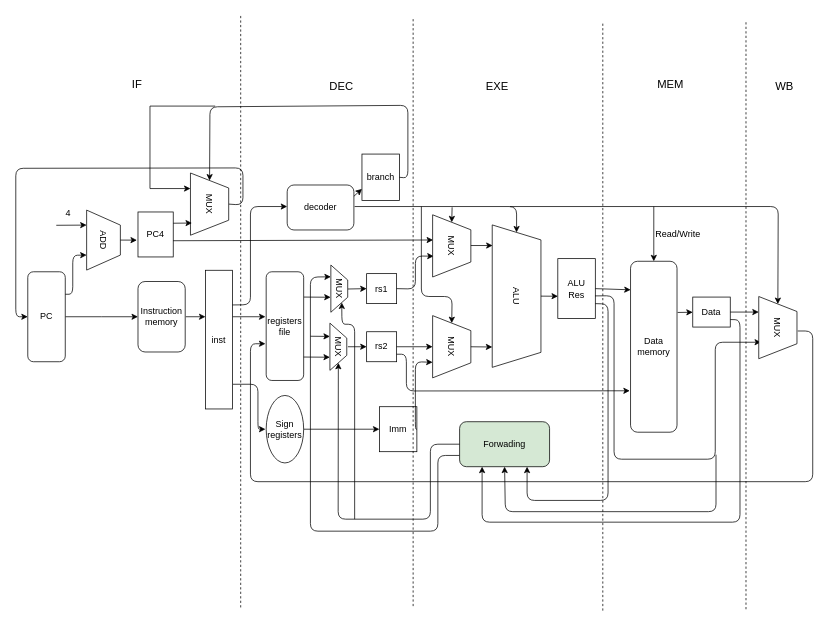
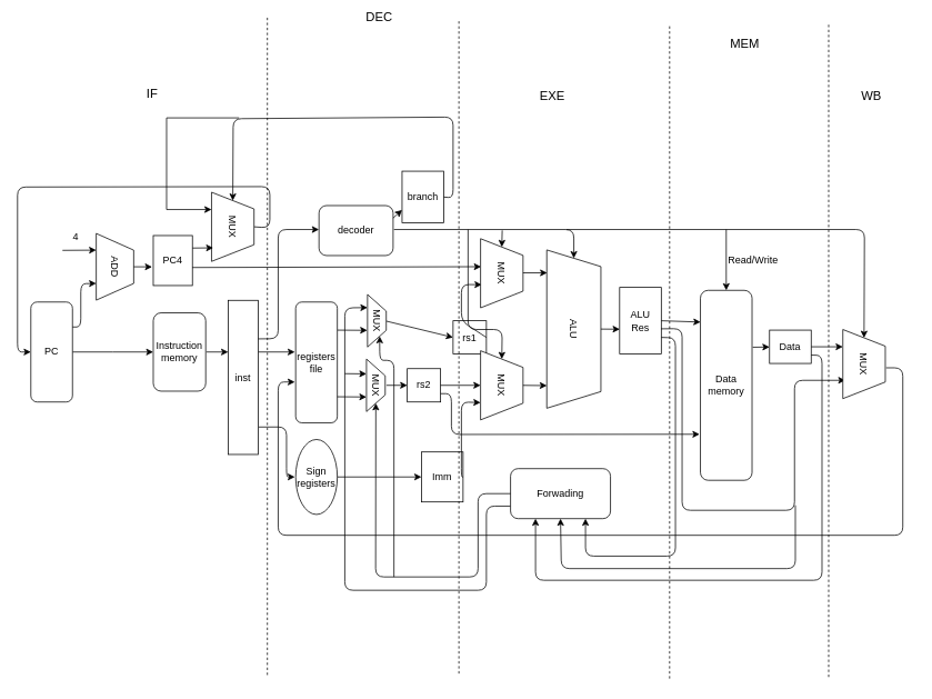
  <mxCell id="0" />
  <mxCell id="1" parent="0" />
  <mxCell id="2" style="edgeStyle=orthogonalEdgeStyle;rounded=0;orthogonalLoop=1;jettySize=auto;html=1;exitX=1;exitY=0.5;exitDx=0;exitDy=0;entryX=0;entryY=0.5;entryDx=0;entryDy=0;" parent="1" source="3" edge="1"><mxGeometry relative="1" as="geometry"><mxPoint x="183" y="422" as="targetPoint" /></mxGeometry></mxCell>
  <mxCell id="3" value="PC" style="whiteSpace=wrap;html=1;rounded=1;" parent="1" vertex="1"><mxGeometry x="36" y="362" width="50" height="120" as="geometry" /></mxCell>
  <mxCell id="4" value="ADD" style="shape=trapezoid;perimeter=trapezoidPerimeter;whiteSpace=wrap;html=1;fixedSize=1;rotation=90;" parent="1" vertex="1"><mxGeometry x="97" y="297.25" width="80" height="45" as="geometry" /></mxCell>
  <mxCell id="5" style="edgeStyle=orthogonalEdgeStyle;rounded=0;orthogonalLoop=1;jettySize=auto;html=1;" parent="1" edge="1"><mxGeometry relative="1" as="geometry"><mxPoint x="309" y="422" as="sourcePoint" /><mxPoint x="353" y="422" as="targetPoint" /></mxGeometry></mxCell>
  <mxCell id="6" value="inst" style="rounded=0;whiteSpace=wrap;html=1;" parent="1" vertex="1"><mxGeometry x="273" y="360" width="36" height="185" as="geometry" /></mxCell>
- <mxCell id="7" value="rs1" style="rounded=0;whiteSpace=wrap;html=1;" parent="1" vertex="1"><mxGeometry x="488" y="364.5" width="40" height="40" as="geometry" /></mxCell>
+ <mxCell id="7" value="rs1" style="rounded=0;whiteSpace=wrap;html=1;" parent="1" vertex="1"><mxGeometry x="543" y="384.5" width="40" height="40" as="geometry" /></mxCell>
  <mxCell id="8" value="rs2" style="rounded=0;whiteSpace=wrap;html=1;" parent="1" vertex="1"><mxGeometry x="488" y="442" width="40" height="40" as="geometry" /></mxCell>
  <mxCell id="9" value="ALU" style="shape=trapezoid;perimeter=trapezoidPerimeter;whiteSpace=wrap;html=1;fixedSize=1;rotation=90;" parent="1" vertex="1"><mxGeometry x="593" y="362" width="190" height="65" as="geometry" /></mxCell>
  <mxCell id="10" value="branch" style="rounded=0;whiteSpace=wrap;html=1;" parent="1" vertex="1"><mxGeometry x="481.75" y="205" width="50" height="62" as="geometry" /></mxCell>
  <mxCell id="11" value="ALU&lt;br&gt;Res" style="rounded=0;whiteSpace=wrap;html=1;" parent="1" vertex="1"><mxGeometry x="743" y="344.5" width="50" height="80" as="geometry" /></mxCell>
  <mxCell id="12" value="Data" style="rounded=0;whiteSpace=wrap;html=1;" parent="1" vertex="1"><mxGeometry x="923" y="395.75" width="50" height="40" as="geometry" /></mxCell>
  <mxCell id="13" value="Imm" style="rounded=0;whiteSpace=wrap;html=1;" parent="1" vertex="1"><mxGeometry x="505" y="542" width="50" height="60" as="geometry" /></mxCell>
  <mxCell id="14" value="Sign&lt;br&gt;registers" style="ellipse;whiteSpace=wrap;html=1;" parent="1" vertex="1"><mxGeometry x="354" y="527" width="50" height="90" as="geometry" /></mxCell>
  <mxCell id="15" value="" style="endArrow=classic;html=1;exitX=1.019;exitY=0.822;exitDx=0;exitDy=0;exitPerimeter=0;" parent="1" source="6" edge="1"><mxGeometry width="50" height="50" relative="1" as="geometry"><mxPoint x="303" y="552" as="sourcePoint" /><mxPoint x="353" y="572" as="targetPoint" /><Array as="points"><mxPoint x="343" y="512" /><mxPoint x="343" y="572" /></Array></mxGeometry></mxCell>
  <mxCell id="16" value="" style="endArrow=classic;html=1;entryX=0;entryY=0.5;entryDx=0;entryDy=0;" parent="1" target="8" edge="1"><mxGeometry width="50" height="50" relative="1" as="geometry"><mxPoint x="463" y="462" as="sourcePoint" /><mxPoint x="683" y="482" as="targetPoint" /></mxGeometry></mxCell>
  <mxCell id="17" value="" style="endArrow=classic;html=1;entryX=0.75;entryY=1;entryDx=0;entryDy=0;exitX=1;exitY=0.25;exitDx=0;exitDy=0;" parent="1" source="3" target="4" edge="1"><mxGeometry width="50" height="50" relative="1" as="geometry"><mxPoint x="133" y="382" as="sourcePoint" /><mxPoint x="173" y="312" as="targetPoint" /><Array as="points"><mxPoint x="96" y="392" /><mxPoint x="96" y="340" /></Array></mxGeometry></mxCell>
  <mxCell id="18" value="" style="endArrow=classic;html=1;exitX=1;exitY=0.5;exitDx=0;exitDy=0;" parent="1" edge="1"><mxGeometry width="50" height="50" relative="1" as="geometry"><mxPoint x="246.75" y="422" as="sourcePoint" /><mxPoint x="273" y="422" as="targetPoint" /></mxGeometry></mxCell>
  <mxCell id="19" value="" style="endArrow=classic;html=1;entryX=0;entryY=0.5;entryDx=0;entryDy=0;" parent="1" target="7" edge="1"><mxGeometry width="50" height="50" relative="1" as="geometry"><mxPoint x="463" y="385" as="sourcePoint" /><mxPoint x="663" y="362" as="targetPoint" /></mxGeometry></mxCell>
  <mxCell id="20" value="" style="endArrow=classic;html=1;exitX=1;exitY=0.5;exitDx=0;exitDy=0;entryX=0;entryY=0.5;entryDx=0;entryDy=0;" parent="1" source="14" target="13" edge="1"><mxGeometry width="50" height="50" relative="1" as="geometry"><mxPoint x="653" y="672" as="sourcePoint" /><mxPoint x="703" y="622" as="targetPoint" /></mxGeometry></mxCell>
  <mxCell id="21" value="" style="endArrow=classic;html=1;exitX=1;exitY=0.5;exitDx=0;exitDy=0;entryX=0.75;entryY=1;entryDx=0;entryDy=0;" parent="1" source="13" target="58" edge="1"><mxGeometry width="50" height="50" relative="1" as="geometry"><mxPoint x="653" y="612" as="sourcePoint" /><mxPoint x="573" y="482" as="targetPoint" /><Array as="points"><mxPoint x="553" y="572" /><mxPoint x="553" y="482" /></Array></mxGeometry></mxCell>
  <mxCell id="22" value="" style="endArrow=classic;html=1;exitX=1;exitY=0.5;exitDx=0;exitDy=0;entryX=0.5;entryY=1;entryDx=0;entryDy=0;" parent="1" source="8" target="58" edge="1"><mxGeometry width="50" height="50" relative="1" as="geometry"><mxPoint x="643" y="622" as="sourcePoint" /><mxPoint x="552" y="462" as="targetPoint" /></mxGeometry></mxCell>
  <mxCell id="23" value="" style="endArrow=classic;html=1;exitX=1;exitY=0.5;exitDx=0;exitDy=0;exitPerimeter=0;" parent="1" edge="1"><mxGeometry width="50" height="50" relative="1" as="geometry"><mxPoint x="626" y="327" as="sourcePoint" /><mxPoint x="656" y="327" as="targetPoint" /></mxGeometry></mxCell>
  <mxCell id="24" value="" style="endArrow=classic;html=1;exitX=1;exitY=0.5;exitDx=0;exitDy=0;exitPerimeter=0;entryX=0.857;entryY=0.998;entryDx=0;entryDy=0;entryPerimeter=0;" parent="1" target="9" edge="1"><mxGeometry width="50" height="50" relative="1" as="geometry"><mxPoint x="623" y="462" as="sourcePoint" /><mxPoint x="703" y="512" as="targetPoint" /></mxGeometry></mxCell>
  <mxCell id="25" value="" style="endArrow=classic;html=1;exitX=1;exitY=0.5;exitDx=0;exitDy=0;entryX=0.665;entryY=0.973;entryDx=0;entryDy=0;entryPerimeter=0;" parent="1" source="7" target="59" edge="1"><mxGeometry width="50" height="50" relative="1" as="geometry"><mxPoint x="678" y="572" as="sourcePoint" /><mxPoint x="574.7" y="336.28" as="targetPoint" /><Array as="points"><mxPoint x="553" y="385" /><mxPoint x="553" y="341" /></Array></mxGeometry></mxCell>
  <mxCell id="26" value="" style="endArrow=classic;html=1;exitX=0.5;exitY=0;exitDx=0;exitDy=0;entryX=0.004;entryY=0.627;entryDx=0;entryDy=0;entryPerimeter=0;" parent="1" source="9" target="11" edge="1"><mxGeometry width="50" height="50" relative="1" as="geometry"><mxPoint x="523" y="182" as="sourcePoint" /><mxPoint x="573" y="132" as="targetPoint" /></mxGeometry></mxCell>
  <mxCell id="27" value="" style="endArrow=classic;html=1;entryX=0;entryY=0.75;entryDx=0;entryDy=0;exitX=1;exitY=0.75;exitDx=0;exitDy=0;" parent="1" source="8" edge="1"><mxGeometry width="50" height="50" relative="1" as="geometry"><mxPoint x="508" y="482" as="sourcePoint" /><mxPoint x="839" y="520.75" as="targetPoint" /><Array as="points"><mxPoint x="541" y="472" /><mxPoint x="541" y="521" /></Array></mxGeometry></mxCell>
  <mxCell id="28" value="" style="endArrow=classic;html=1;exitX=1;exitY=0.5;exitDx=0;exitDy=0;entryX=0.018;entryY=0.177;entryDx=0;entryDy=0;entryPerimeter=0;" parent="1" source="11" edge="1"><mxGeometry width="50" height="50" relative="1" as="geometry"><mxPoint x="613" y="412" as="sourcePoint" /><mxPoint x="840.148" y="386.095" as="targetPoint" /></mxGeometry></mxCell>
  <mxCell id="29" value="" style="endArrow=classic;html=1;exitX=0.992;exitY=0.621;exitDx=0;exitDy=0;exitPerimeter=0;" parent="1" source="11" edge="1"><mxGeometry width="50" height="50" relative="1" as="geometry"><mxPoint x="733" y="652" as="sourcePoint" /><mxPoint x="1014" y="456" as="targetPoint" /><Array as="points"><mxPoint x="818" y="394" /><mxPoint x="818" y="612" /><mxPoint x="953" y="612" /><mxPoint x="953" y="456" /></Array></mxGeometry></mxCell>
  <mxCell id="30" value="" style="endArrow=classic;html=1;exitX=1.013;exitY=0.339;exitDx=0;exitDy=0;exitPerimeter=0;" parent="1" edge="1"><mxGeometry width="50" height="50" relative="1" as="geometry"><mxPoint x="902.806" y="416.292" as="sourcePoint" /><mxPoint x="923" y="416" as="targetPoint" /></mxGeometry></mxCell>
  <mxCell id="31" value="" style="endArrow=classic;html=1;exitX=1;exitY=0.5;exitDx=0;exitDy=0;entryX=0.25;entryY=1;entryDx=0;entryDy=0;" parent="1" source="12" target="57" edge="1"><mxGeometry width="50" height="50" relative="1" as="geometry"><mxPoint x="613" y="412" as="sourcePoint" /><mxPoint x="1003" y="415.75" as="targetPoint" /></mxGeometry></mxCell>
  <mxCell id="32" value="" style="endArrow=classic;html=1;" parent="1" edge="1"><mxGeometry width="50" height="50" relative="1" as="geometry"><mxPoint x="1063" y="441" as="sourcePoint" /><mxPoint x="353" y="458" as="targetPoint" /><Array as="points"><mxPoint x="1083" y="441" /><mxPoint x="1083" y="642" /><mxPoint x="333" y="642" /><mxPoint x="333" y="458" /></Array></mxGeometry></mxCell>
  <mxCell id="33" value="" style="endArrow=none;dashed=1;html=1;" parent="1" edge="1"><mxGeometry width="50" height="50" relative="1" as="geometry"><mxPoint x="320" y="20.75" as="sourcePoint" /><mxPoint x="320" y="810.75" as="targetPoint" /></mxGeometry></mxCell>
  <mxCell id="34" value="" style="endArrow=none;dashed=1;html=1;" parent="1" edge="1"><mxGeometry width="50" height="50" relative="1" as="geometry"><mxPoint x="550" y="25" as="sourcePoint" /><mxPoint x="550" y="810.635" as="targetPoint" /></mxGeometry></mxCell>
  <mxCell id="35" value="" style="endArrow=none;dashed=1;html=1;" parent="1" edge="1"><mxGeometry width="50" height="50" relative="1" as="geometry"><mxPoint x="803" y="31" as="sourcePoint" /><mxPoint x="803" y="816.635" as="targetPoint" /></mxGeometry></mxCell>
  <mxCell id="36" value="" style="endArrow=none;dashed=1;html=1;" parent="1" edge="1"><mxGeometry width="50" height="50" relative="1" as="geometry"><mxPoint x="994" y="29.18" as="sourcePoint" /><mxPoint x="994" y="814.815" as="targetPoint" /></mxGeometry></mxCell>
  <mxCell id="37" value="&lt;font style=&quot;font-size: 15px&quot;&gt;IF&lt;/font&gt;" style="text;html=1;strokeColor=none;fillColor=none;align=center;verticalAlign=middle;whiteSpace=wrap;rounded=0;" parent="1" vertex="1"><mxGeometry x="140" y="101" width="84" height="20" as="geometry" /></mxCell>
- <mxCell id="38" value="&lt;font style=&quot;font-size: 15px&quot;&gt;DEC&lt;/font&gt;" style="text;html=1;strokeColor=none;fillColor=none;align=center;verticalAlign=middle;whiteSpace=wrap;rounded=0;" parent="1" vertex="1"><mxGeometry x="404" y="104" width="101" height="20" as="geometry" /></mxCell>
+ <mxCell id="38" value="&lt;font style=&quot;font-size: 15px&quot;&gt;DEC&lt;/font&gt;" style="text;html=1;strokeColor=none;fillColor=none;align=center;verticalAlign=middle;whiteSpace=wrap;rounded=0;" parent="1" vertex="1"><mxGeometry x="404" y="9" width="101" height="20" as="geometry" /></mxCell>
  <mxCell id="39" value="&lt;font style=&quot;font-size: 15px&quot;&gt;EXE&lt;/font&gt;" style="text;html=1;strokeColor=none;fillColor=none;align=center;verticalAlign=middle;whiteSpace=wrap;rounded=0;" parent="1" vertex="1"><mxGeometry x="612" y="104" width="101" height="20" as="geometry" /></mxCell>
- <mxCell id="40" value="&lt;font style=&quot;font-size: 15px&quot;&gt;MEM&lt;/font&gt;" style="text;html=1;strokeColor=none;fillColor=none;align=center;verticalAlign=middle;whiteSpace=wrap;rounded=0;" parent="1" vertex="1"><mxGeometry x="842.5" y="101" width="101" height="20" as="geometry" /></mxCell>
+ <mxCell id="40" value="&lt;font style=&quot;font-size: 15px&quot;&gt;MEM&lt;/font&gt;" style="text;html=1;strokeColor=none;fillColor=none;align=center;verticalAlign=middle;whiteSpace=wrap;rounded=0;" parent="1" vertex="1"><mxGeometry x="842.5" y="41" width="101" height="20" as="geometry" /></mxCell>
  <mxCell id="41" value="&lt;font style=&quot;font-size: 15px&quot;&gt;WB&lt;/font&gt;" style="text;html=1;strokeColor=none;fillColor=none;align=center;verticalAlign=middle;whiteSpace=wrap;rounded=0;" parent="1" vertex="1"><mxGeometry x="995" y="104" width="101" height="20" as="geometry" /></mxCell>
  <mxCell id="42" value="" style="endArrow=classic;html=1;entryX=0.5;entryY=1;entryDx=0;entryDy=0;" parent="1" target="65" edge="1"><mxGeometry width="50" height="50" relative="1" as="geometry"><mxPoint x="954" y="606" as="sourcePoint" /><mxPoint x="669" y="629" as="targetPoint" /><Array as="points"><mxPoint x="954" y="682" /><mxPoint x="673" y="682" /></Array></mxGeometry></mxCell>
  <mxCell id="43" value="" style="endArrow=classic;html=1;entryX=0.25;entryY=1;entryDx=0;entryDy=0;exitX=1;exitY=0.75;exitDx=0;exitDy=0;" parent="1" source="12" target="65" edge="1"><mxGeometry width="50" height="50" relative="1" as="geometry"><mxPoint x="928" y="634" as="sourcePoint" /><mxPoint x="639" y="629" as="targetPoint" /><Array as="points"><mxPoint x="986" y="426" /><mxPoint x="986" y="696" /><mxPoint x="642" y="696" /></Array></mxGeometry></mxCell>
  <mxCell id="44" value="" style="endArrow=classic;html=1;entryX=0.75;entryY=1;entryDx=0;entryDy=0;exitX=1;exitY=0.75;exitDx=0;exitDy=0;" parent="1" source="11" target="65" edge="1"><mxGeometry width="50" height="50" relative="1" as="geometry"><mxPoint x="787" y="445" as="sourcePoint" /><mxPoint x="699" y="629" as="targetPoint" /><Array as="points"><mxPoint x="810" y="405" /><mxPoint x="810" y="667" /><mxPoint x="702" y="667" /></Array></mxGeometry></mxCell>
  <mxCell id="45" value="" style="endArrow=classic;html=1;entryX=0.25;entryY=1;entryDx=0;entryDy=0;exitX=0;exitY=0.75;exitDx=0;exitDy=0;" parent="1" source="65" target="66" edge="1"><mxGeometry width="50" height="50" relative="1" as="geometry"><mxPoint x="623" y="612" as="sourcePoint" /><mxPoint x="597" y="663" as="targetPoint" /><Array as="points"><mxPoint x="583" y="607" /><mxPoint x="583" y="708" /><mxPoint x="413" y="708" /><mxPoint x="413" y="369" /></Array></mxGeometry></mxCell>
  <mxCell id="46" value="" style="endArrow=classic;html=1;entryX=0;entryY=0.5;entryDx=0;entryDy=0;exitX=0.5;exitY=0;exitDx=0;exitDy=0;" parent="1" source="48" target="3" edge="1"><mxGeometry width="50" height="50" relative="1" as="geometry"><mxPoint x="323" y="309.5" as="sourcePoint" /><mxPoint x="83" y="424.5" as="targetPoint" /><Array as="points"><mxPoint x="323" y="273" /><mxPoint x="323" y="223.5" /><mxPoint x="20" y="224" /><mxPoint x="20" y="422" /></Array></mxGeometry></mxCell>
  <mxCell id="47" value="" style="endArrow=classic;html=1;exitX=1;exitY=0.5;exitDx=0;exitDy=0;entryX=0;entryY=0.5;entryDx=0;entryDy=0;" parent="1" source="10" target="48" edge="1"><mxGeometry width="50" height="50" relative="1" as="geometry"><mxPoint x="793" y="237" as="sourcePoint" /><mxPoint x="303.426" y="272.78" as="targetPoint" /><Array as="points"><mxPoint x="543" y="237" /><mxPoint x="543" y="140" /><mxPoint x="279" y="142" /></Array></mxGeometry></mxCell>
  <mxCell id="48" value="MUX" style="shape=trapezoid;perimeter=trapezoidPerimeter;whiteSpace=wrap;html=1;fixedSize=1;rotation=90;direction=east;" parent="1" vertex="1"><mxGeometry x="237" y="246.25" width="83" height="51" as="geometry" /></mxCell>
  <mxCell id="49" value="PC4" style="rounded=0;whiteSpace=wrap;html=1;" parent="1" vertex="1"><mxGeometry x="183" y="282.25" width="47" height="60" as="geometry" /></mxCell>
  <mxCell id="50" value="" style="endArrow=classic;html=1;entryX=0.405;entryY=0.988;entryDx=0;entryDy=0;entryPerimeter=0;exitX=0.996;exitY=0.639;exitDx=0;exitDy=0;exitPerimeter=0;" parent="1" source="49" target="59" edge="1"><mxGeometry width="50" height="50" relative="1" as="geometry"><mxPoint x="449" y="320" as="sourcePoint" /><mxPoint x="573.4" y="319.8" as="targetPoint" /></mxGeometry></mxCell>
  <mxCell id="51" value="" style="endArrow=classic;html=1;exitX=0.5;exitY=0;exitDx=0;exitDy=0;entryX=-0.03;entryY=0.626;entryDx=0;entryDy=0;entryPerimeter=0;" parent="1" source="4" target="49" edge="1"><mxGeometry width="50" height="50" relative="1" as="geometry"><mxPoint x="525" y="319" as="sourcePoint" /><mxPoint x="575" y="269" as="targetPoint" /></mxGeometry></mxCell>
  <mxCell id="52" value="" style="endArrow=classic;html=1;entryX=0.25;entryY=1;entryDx=0;entryDy=0;" parent="1" target="4" edge="1"><mxGeometry width="50" height="50" relative="1" as="geometry"><mxPoint x="74" y="300" as="sourcePoint" /><mxPoint x="86" y="251" as="targetPoint" /></mxGeometry></mxCell>
  <mxCell id="53" value="4" style="text;html=1;strokeColor=none;fillColor=none;align=center;verticalAlign=middle;whiteSpace=wrap;rounded=0;" parent="1" vertex="1"><mxGeometry x="70" y="274" width="40" height="20" as="geometry" /></mxCell>
  <mxCell id="54" value="" style="endArrow=classic;html=1;exitX=1;exitY=0.25;exitDx=0;exitDy=0;" parent="1" source="49" edge="1"><mxGeometry width="50" height="50" relative="1" as="geometry"><mxPoint x="525" y="419" as="sourcePoint" /><mxPoint x="255" y="297" as="targetPoint" /></mxGeometry></mxCell>
  <mxCell id="55" value="" style="endArrow=classic;html=1;exitX=1;exitY=0.25;exitDx=0;exitDy=0;" parent="1" source="6" edge="1"><mxGeometry width="50" height="50" relative="1" as="geometry"><mxPoint x="555" y="419" as="sourcePoint" /><mxPoint x="382" y="275" as="targetPoint" /><Array as="points"><mxPoint x="333" y="406" /><mxPoint x="333" y="275" /></Array></mxGeometry></mxCell>
  <mxCell id="56" value="" style="endArrow=classic;html=1;entryX=0;entryY=0.5;entryDx=0;entryDy=0;" parent="1" target="9" edge="1"><mxGeometry width="50" height="50" relative="1" as="geometry"><mxPoint x="472" y="275" as="sourcePoint" /><mxPoint x="697" y="281" as="targetPoint" /><Array as="points"><mxPoint x="688" y="275" /></Array></mxGeometry></mxCell>
  <mxCell id="57" value="MUX" style="shape=trapezoid;perimeter=trapezoidPerimeter;whiteSpace=wrap;html=1;fixedSize=1;rotation=90;direction=east;" parent="1" vertex="1"><mxGeometry x="995" y="411" width="83" height="51" as="geometry" /></mxCell>
  <mxCell id="58" value="MUX" style="shape=trapezoid;perimeter=trapezoidPerimeter;whiteSpace=wrap;html=1;fixedSize=1;rotation=90;direction=east;" parent="1" vertex="1"><mxGeometry x="560" y="436.5" width="83" height="51" as="geometry" /></mxCell>
  <mxCell id="59" value="MUX" style="shape=trapezoid;perimeter=trapezoidPerimeter;whiteSpace=wrap;html=1;fixedSize=1;rotation=90;direction=east;" parent="1" vertex="1"><mxGeometry x="560" y="302" width="83" height="51" as="geometry" /></mxCell>
  <mxCell id="60" value="" style="endArrow=classic;html=1;entryX=0;entryY=0.5;entryDx=0;entryDy=0;" parent="1" target="59" edge="1"><mxGeometry width="50" height="50" relative="1" as="geometry"><mxPoint x="602" y="276" as="sourcePoint" /><mxPoint x="482" y="396" as="targetPoint" /></mxGeometry></mxCell>
  <mxCell id="61" value="" style="endArrow=classic;html=1;entryX=0;entryY=0.5;entryDx=0;entryDy=0;" parent="1" target="58" edge="1"><mxGeometry width="50" height="50" relative="1" as="geometry"><mxPoint x="561" y="275" as="sourcePoint" /><mxPoint x="561" y="408" as="targetPoint" /><Array as="points"><mxPoint x="561" y="395" /><mxPoint x="602" y="395" /></Array></mxGeometry></mxCell>
  <mxCell id="62" value="" style="endArrow=classic;html=1;entryX=0;entryY=0.5;entryDx=0;entryDy=0;" parent="1" target="57" edge="1"><mxGeometry width="50" height="50" relative="1" as="geometry"><mxPoint x="679" y="275" as="sourcePoint" /><mxPoint x="875" y="304" as="targetPoint" /><Array as="points"><mxPoint x="1037" y="275" /></Array></mxGeometry></mxCell>
  <mxCell id="63" value="" style="endArrow=classic;html=1;entryX=0.5;entryY=0;entryDx=0;entryDy=0;" parent="1" target="76" edge="1"><mxGeometry width="50" height="50" relative="1" as="geometry"><mxPoint x="871" y="275" as="sourcePoint" /><mxPoint x="871" y="345" as="targetPoint" /></mxGeometry></mxCell>
  <mxCell id="64" value="Read/Write" style="text;html=1;strokeColor=none;fillColor=none;align=center;verticalAlign=middle;whiteSpace=wrap;rounded=0;" parent="1" vertex="1"><mxGeometry x="872" y="302.25" width="63" height="20" as="geometry" /></mxCell>
- <mxCell id="65" value="Forwading" style="rounded=1;whiteSpace=wrap;html=1;fillColor=#d5e8d4;" parent="1" vertex="1"><mxGeometry x="612" y="562" width="120" height="60" as="geometry" /></mxCell>
+ <mxCell id="65" value="Forwading" style="rounded=1;whiteSpace=wrap;html=1;" parent="1" vertex="1"><mxGeometry x="612" y="562" width="120" height="60" as="geometry" /></mxCell>
  <mxCell id="66" value="MUX" style="shape=trapezoid;perimeter=trapezoidPerimeter;whiteSpace=wrap;html=1;fixedSize=1;rotation=90;direction=east;" parent="1" vertex="1"><mxGeometry x="420" y="373.25" width="63" height="22.5" as="geometry" /></mxCell>
  <mxCell id="67" value="MUX" style="shape=trapezoid;perimeter=trapezoidPerimeter;whiteSpace=wrap;html=1;fixedSize=1;rotation=90;direction=east;" parent="1" vertex="1"><mxGeometry x="418.75" y="450.75" width="63" height="22.5" as="geometry" /></mxCell>
  <mxCell id="68" value="" style="endArrow=classic;html=1;exitX=1;exitY=0.75;exitDx=0;exitDy=0;entryX=0.5;entryY=1;entryDx=0;entryDy=0;" parent="1" edge="1"><mxGeometry width="50" height="50" relative="1" as="geometry"><mxPoint x="403" y="475.75" as="sourcePoint" /><mxPoint x="439" y="476" as="targetPoint" /></mxGeometry></mxCell>
  <mxCell id="69" value="" style="endArrow=classic;html=1;exitX=1;exitY=0.75;exitDx=0;exitDy=0;entryX=0.5;entryY=1;entryDx=0;entryDy=0;" parent="1" edge="1"><mxGeometry width="50" height="50" relative="1" as="geometry"><mxPoint x="404" y="395.75" as="sourcePoint" /><mxPoint x="440" y="396" as="targetPoint" /></mxGeometry></mxCell>
  <mxCell id="70" value="" style="endArrow=classic;html=1;entryX=0.25;entryY=1;entryDx=0;entryDy=0;" parent="1" edge="1"><mxGeometry width="50" height="50" relative="1" as="geometry"><mxPoint x="413" y="448" as="sourcePoint" /><mxPoint x="439" y="448.25" as="targetPoint" /></mxGeometry></mxCell>
  <mxCell id="71" value="" style="endArrow=classic;html=1;exitX=0;exitY=0.5;exitDx=0;exitDy=0;entryX=1;entryY=0.5;entryDx=0;entryDy=0;" parent="1" source="65" target="67" edge="1"><mxGeometry width="50" height="50" relative="1" as="geometry"><mxPoint x="543" y="532" as="sourcePoint" /><mxPoint x="453" y="612" as="targetPoint" /><Array as="points"><mxPoint x="573" y="592" /><mxPoint x="573" y="692" /><mxPoint x="450" y="692" /></Array></mxGeometry></mxCell>
  <mxCell id="72" value="" style="endArrow=classic;html=1;entryX=1;entryY=0.25;entryDx=0;entryDy=0;" parent="1" target="66" edge="1"><mxGeometry width="50" height="50" relative="1" as="geometry"><mxPoint x="472" y="692" as="sourcePoint" /><mxPoint x="472" y="412" as="targetPoint" /><Array as="points"><mxPoint x="472" y="432" /><mxPoint x="455" y="432" /></Array></mxGeometry></mxCell>
  <mxCell id="73" value="decoder" style="rounded=1;whiteSpace=wrap;html=1;" parent="1" vertex="1"><mxGeometry x="382" y="246.25" width="89" height="60" as="geometry" /></mxCell>
  <mxCell id="74" value="&lt;span&gt;registers&lt;/span&gt;&lt;br&gt;&lt;span&gt;file&lt;/span&gt;" style="rounded=1;whiteSpace=wrap;html=1;" parent="1" vertex="1"><mxGeometry x="354" y="362" width="50" height="145" as="geometry" /></mxCell>
  <mxCell id="75" value="&lt;span&gt;Instruction&lt;/span&gt;&lt;br&gt;&lt;span&gt;memory&lt;/span&gt;" style="rounded=1;whiteSpace=wrap;html=1;" parent="1" vertex="1"><mxGeometry x="183" y="375" width="63" height="94" as="geometry" /></mxCell>
  <mxCell id="76" value="&lt;span&gt;Data&lt;/span&gt;&lt;br&gt;&lt;span&gt;memory&lt;/span&gt;" style="rounded=1;whiteSpace=wrap;html=1;" parent="1" vertex="1"><mxGeometry x="840" y="348" width="62" height="228" as="geometry" /></mxCell>
  <mxCell id="77" value="" style="endArrow=classic;html=1;rounded=0;exitX=1;exitY=0.25;exitDx=0;exitDy=0;entryX=0;entryY=0.75;entryDx=0;entryDy=0;" parent="1" source="73" target="10" edge="1"><mxGeometry width="50" height="50" relative="1" as="geometry"><mxPoint x="529" y="537" as="sourcePoint" /><mxPoint x="469" y="223" as="targetPoint" /></mxGeometry></mxCell>
  <mxCell id="78" value="" style="endArrow=classic;html=1;rounded=0;entryX=0.25;entryY=1;entryDx=0;entryDy=0;" parent="1" target="48" edge="1"><mxGeometry width="50" height="50" relative="1" as="geometry"><mxPoint x="286" y="141" as="sourcePoint" /><mxPoint x="106" y="567" as="targetPoint" /><Array as="points"><mxPoint x="199" y="141" /><mxPoint x="199" y="251" /></Array></mxGeometry></mxCell>
